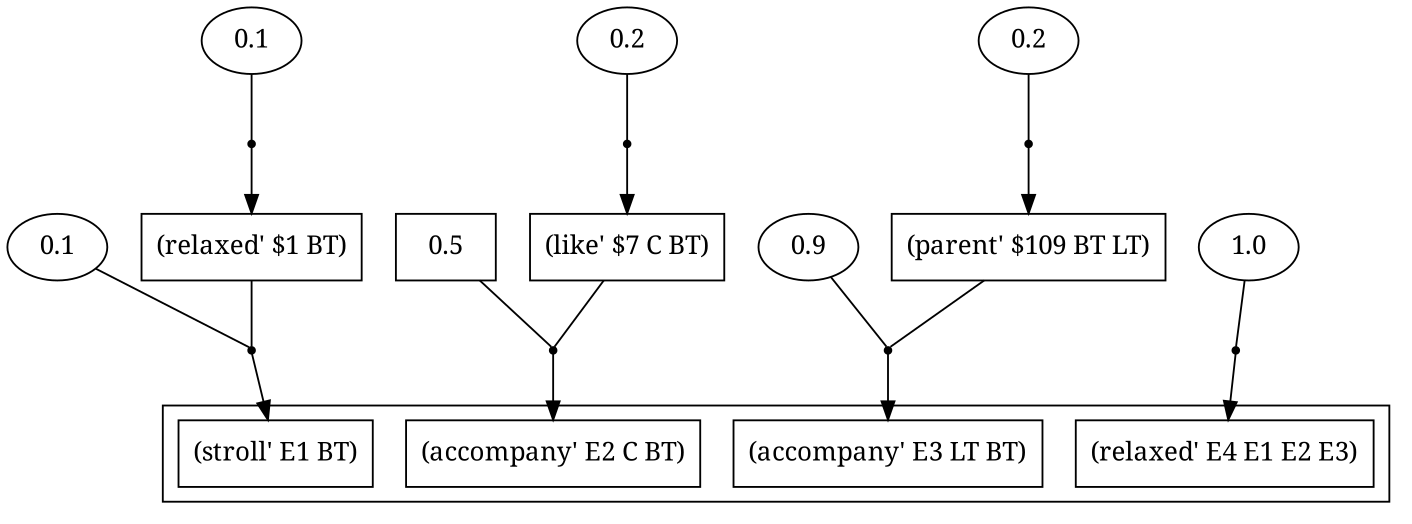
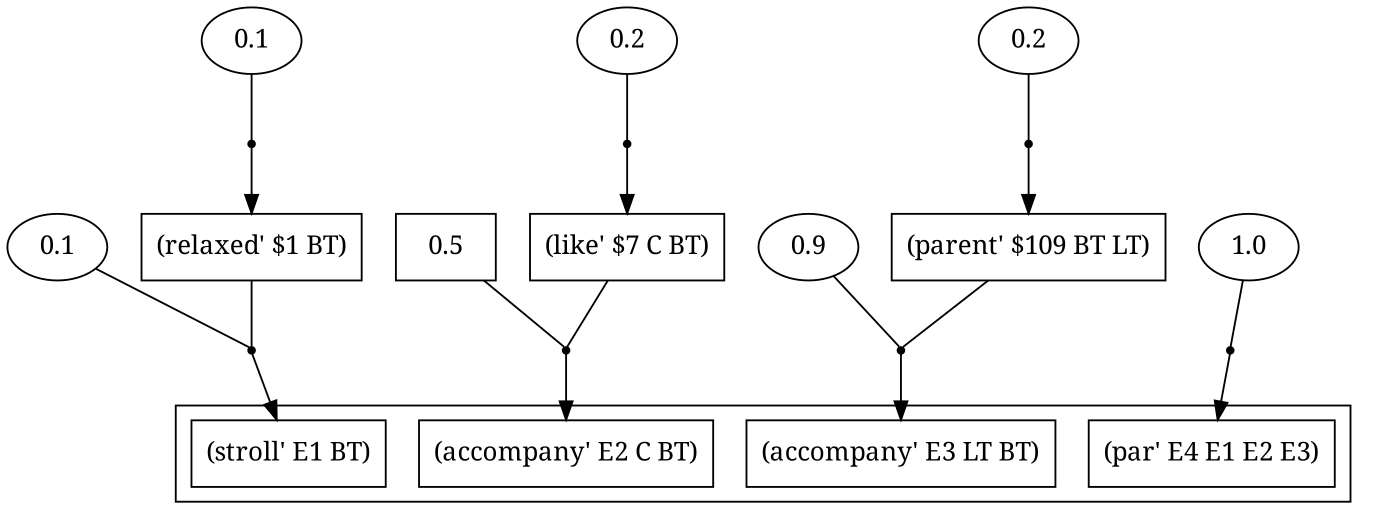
  digraph {
    fontname="Noto Serif"
    rankdir=TB
    node [fontname="Noto Serif" shape=box]
    edge [arrowhead=none fontname="Noto Serif"]
    n1 [label="(stroll' E1 BT)"]
    n2 [label="(accompany' E2 C BT)"]
    n3 [label="(accompany' E3 LT BT)"]
-   n4 [label="(relaxed' E4 E1 E2 E3)"]
+   n4 [label="(par' E4 E1 E2 E3)"]
    n5 [label=0.1 shape=""]
    r0 [shape=point]
    n7 [label=0.1 shape=""]
    r1 [shape=point]
    n9 [label="(relaxed' $1 BT)"]
    n10 [label=0.5]
    r2 [shape=point]
    n12 [label=0.2 shape=""]
    r3 [shape=point]
    n14 [label="(like' $7 C BT)"]
    n15 [label=0.9 shape=""]
    r4 [shape=point]
    n17 [label=0.2 shape=""]
    r5 [shape=point]
    n19 [label="(parent' $109 BT LT)"]
    n20 [label=1.0 shape=""]
    r6 [shape=point]
    subgraph cluster_1 {
      n1
      n2
      n3
      n4
    }
    n5 -> r0
    r0 -> n1 [arrowhead=""]
    n7 -> r1
    r1 -> n9 [arrowhead=""]
    n9 -> r0
    n10 -> r2
    r2 -> n2 [arrowhead=""]
    n12 -> r3
    r3 -> n14 [arrowhead=""]
    n14 -> r2
    n15 -> r4
    r4 -> n3 [arrowhead=""]
    n17 -> r5
    r5 -> n19 [arrowhead=""]
    n19 -> r4
    n20 -> r6
    r6 -> n4 [arrowhead=""]
  }
